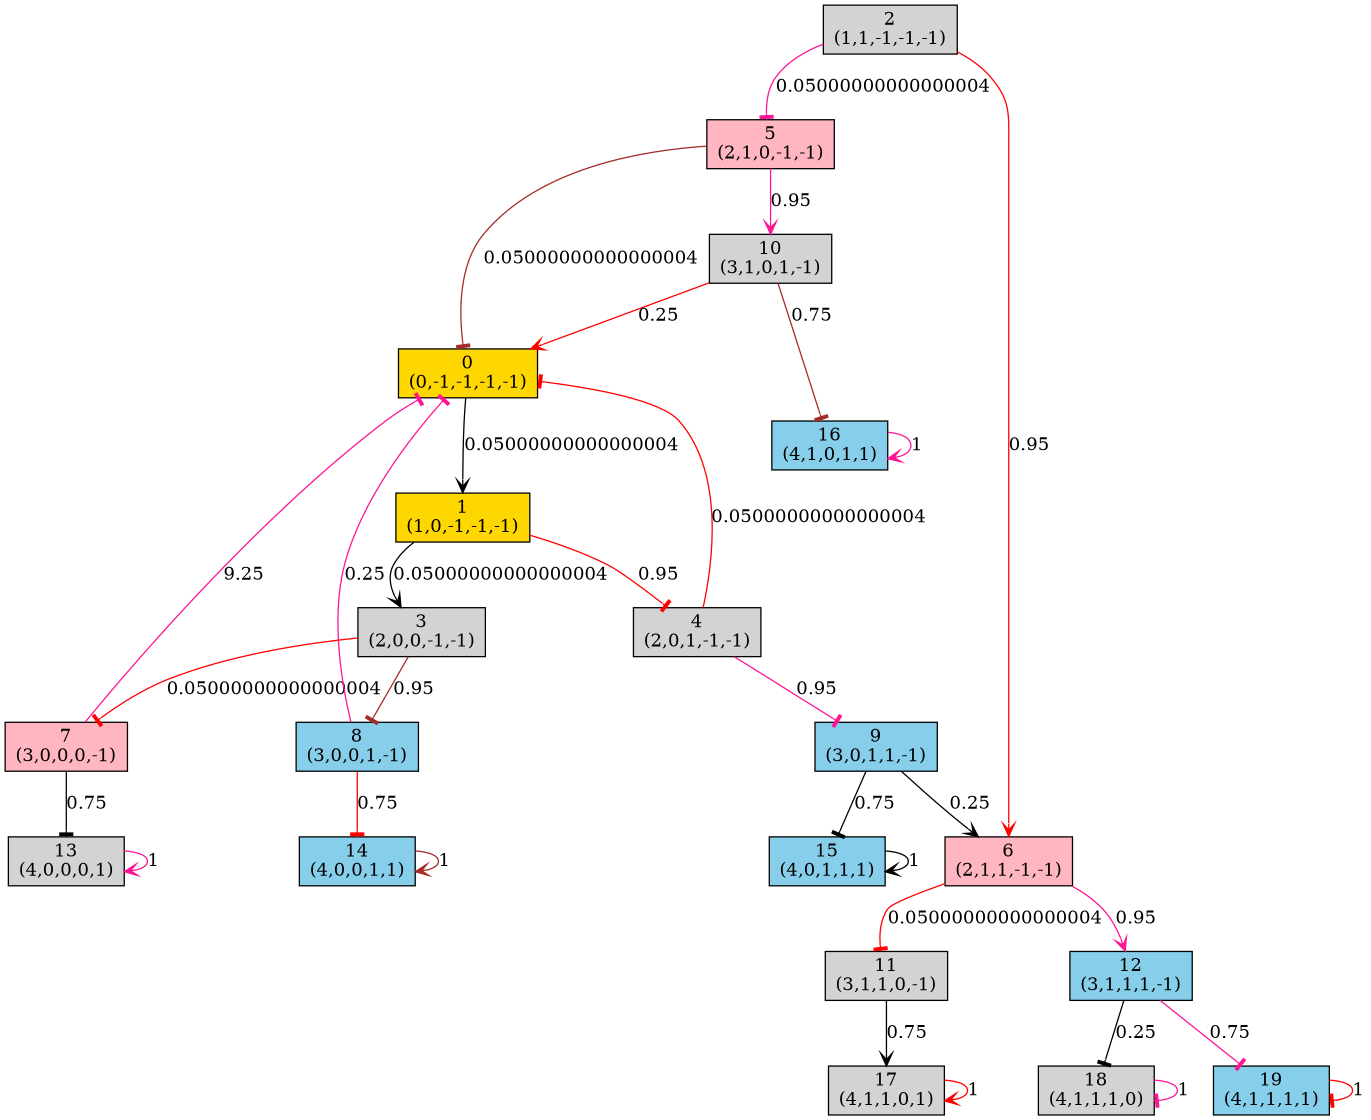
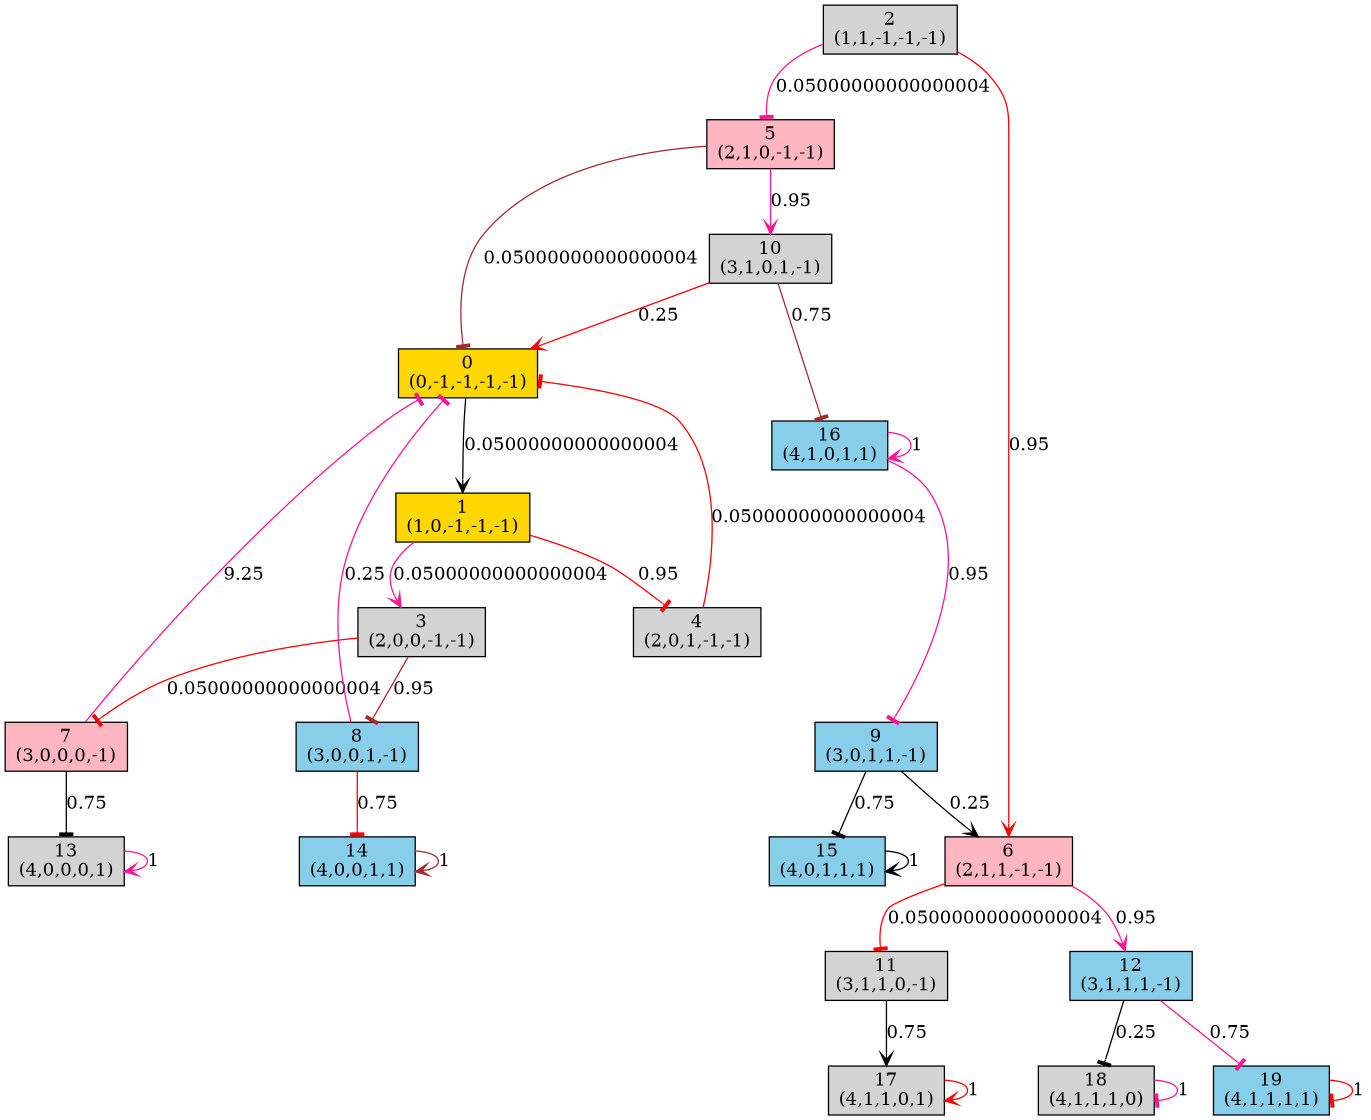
  digraph {
    node [fillcolor=lightgrey shape=box style=filled]
    edge [arrowhead=tee color=deeppink]
    n1 [fillcolor=gold label="0\n(0,-1,-1,-1,-1)"]
    n2 [fillcolor=gold label="1\n(1,0,-1,-1,-1)"]
    n3 [label="3\n(2,0,0,-1,-1)"]
    n4 [label="4\n(2,0,1,-1,-1)"]
    n5 [label="2\n(1,1,-1,-1,-1)"]
    n6 [fillcolor=lightpink label="5\n(2,1,0,-1,-1)"]
    n7 [fillcolor=lightpink label="6\n(2,1,1,-1,-1)"]
    n8 [fillcolor=lightpink label="7\n(3,0,0,0,-1)"]
    n9 [fillcolor=skyblue label="8\n(3,0,0,1,-1)"]
    n10 [fillcolor=skyblue label="9\n(3,0,1,1,-1)"]
    n11 [label="10\n(3,1,0,1,-1)"]
    n12 [label="11\n(3,1,1,0,-1)"]
    n13 [fillcolor=skyblue label="12\n(3,1,1,1,-1)"]
    n14 [label="13\n(4,0,0,0,1)"]
    n15 [fillcolor=skyblue label="14\n(4,0,0,1,1)"]
    n16 [fillcolor=skyblue label="15\n(4,0,1,1,1)"]
    n17 [fillcolor=skyblue label="16\n(4,1,0,1,1)"]
    n18 [label="17\n(4,1,1,0,1)"]
    n19 [label="18\n(4,1,1,1,0)"]
    n20 [fillcolor=skyblue label="19\n(4,1,1,1,1)"]
    n1 -> n2 [arrowhead=vee color=black label=0.05000000000000004]
-   n2 -> n3 [arrowhead=vee color=black label=0.05000000000000004]
+   n2 -> n3 [arrowhead=vee label=0.05000000000000004]
    n2 -> n4 [color=red label=0.95]
    n3 -> n8 [color=red label=0.05000000000000004]
    n3 -> n9 [color=brown label=0.95]
    n4 -> n1 [color=red label=0.05000000000000004]
-   n4 -> n10 [label=0.95]
+   n17 -> n10 [label=0.95]
    n5 -> n6 [label=0.05000000000000004]
    n5 -> n7 [arrowhead=vee color=red label=0.95]
    n6 -> n1 [color=brown label=0.05000000000000004]
    n6 -> n11 [arrowhead=vee label=0.95]
    n7 -> n12 [color=red label=0.05000000000000004]
    n7 -> n13 [arrowhead=vee label=0.95]
    n8 -> n1 [label=9.25]
    n8 -> n14 [color=black label=0.75]
    n9 -> n1 [label=0.25]
    n9 -> n15 [color=red label=0.75]
    n10 -> n7 [arrowhead=vee color=black label=0.25]
    n10 -> n16 [color=black label=0.75]
    n11 -> n1 [arrowhead=vee color=red label=0.25]
    n11 -> n17 [color=brown label=0.75]
    n12 -> n18 [arrowhead=vee color=black label=0.75]
    n13 -> n19 [color=black label=0.25]
    n13 -> n20 [label=0.75]
    n14 -> n14 [arrowhead=vee label=1]
    n15 -> n15 [arrowhead=vee color=brown label=1]
    n16 -> n16 [arrowhead=vee color=black label=1]
    n17 -> n17 [arrowhead=vee label=1]
    n18 -> n18 [arrowhead=vee color=red label=1]
    n19 -> n19 [label=1]
    n20 -> n20 [color=red label=1]
  }
